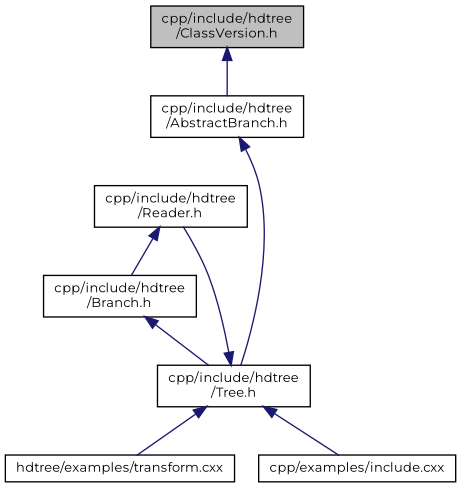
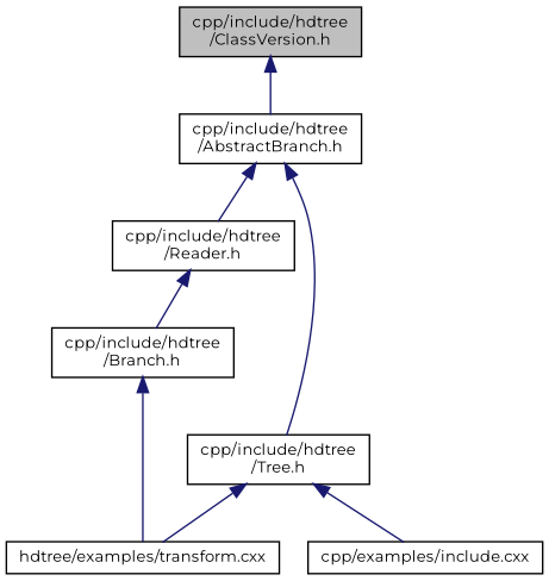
  digraph {
    fontname=Montserrat
    node [color=black fontname=Montserrat fontsize=10 shape=record]
    edge [color=midnightblue dir=back fontname=Montserrat fontsize=10 labelfontname=Helvetica labelfontsize=10 style=solid]
    n1 [fillcolor=grey75 fontcolor=black height=0.2 label="cpp/include/hdtree\l/ClassVersion.h" style=filled width=0.4]
    n2 [height=0.2 label="cpp/include/hdtree\l/AbstractBranch.h" width=0.4]
    n3 [height=0.2 label="cpp/include/hdtree\l/Reader.h" width=0.4]
    n4 [height=0.2 label="cpp/include/hdtree\l/Tree.h" width=0.4]
    n5 [height=0.2 label="cpp/include/hdtree\l/Branch.h" width=0.4]
    n6 [height=0.2 label="cpp/examples/include.cxx" width=0.4]
    n7 [height=0.2 label="hdtree/examples/transform.cxx" width=0.4]
    n1 -> n2
-   n4 -> n3
+   n2 -> n3
    n2 -> n4
    n3 -> n5
    n4 -> n6
    n4 -> n7
-   n5 -> n4
+   n5 -> n7
  }
